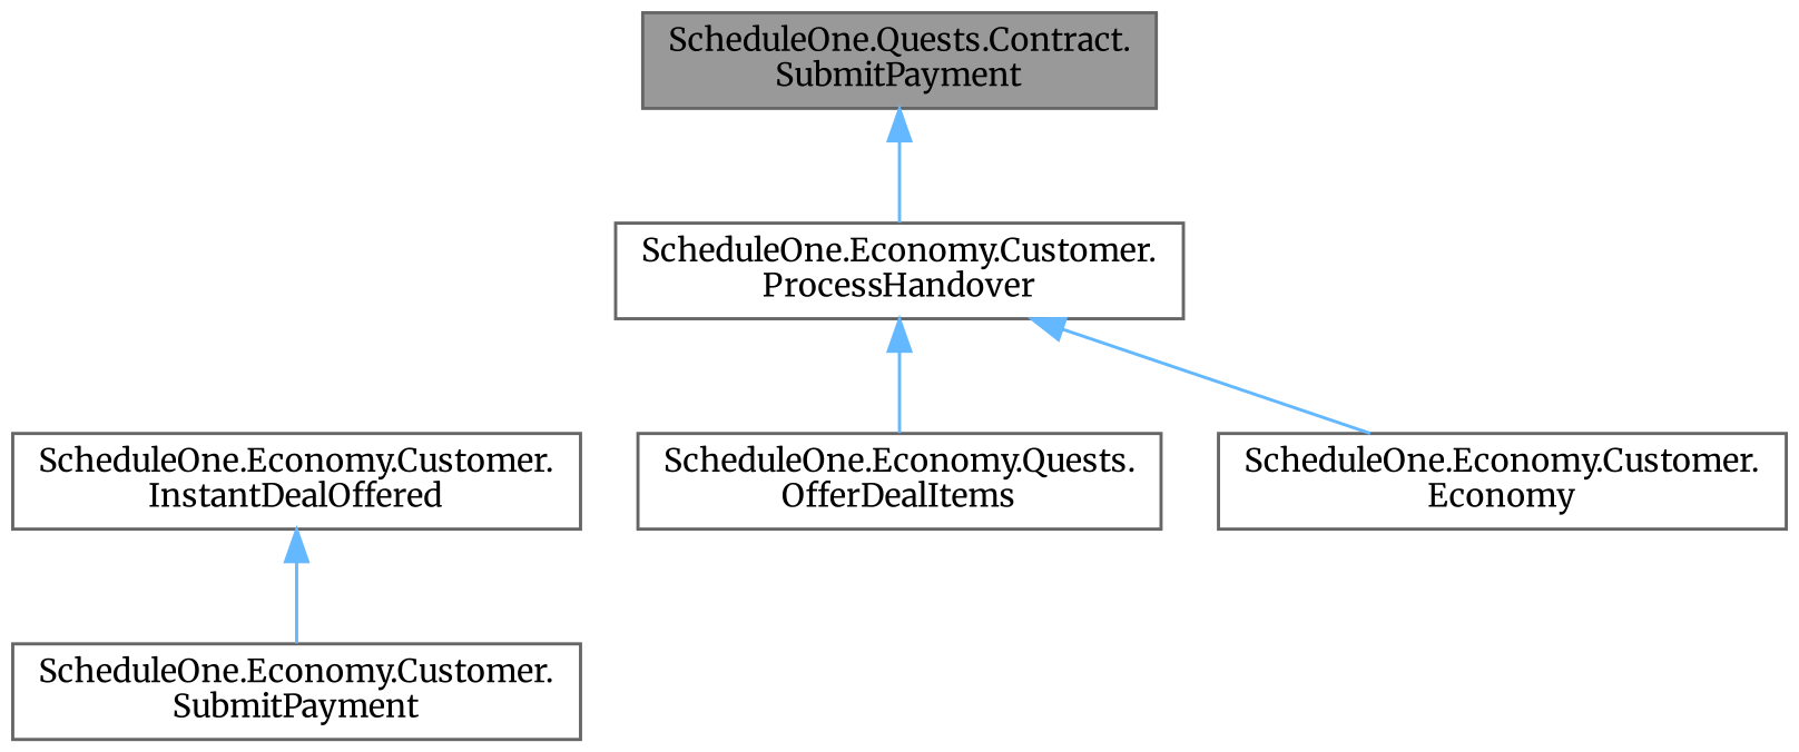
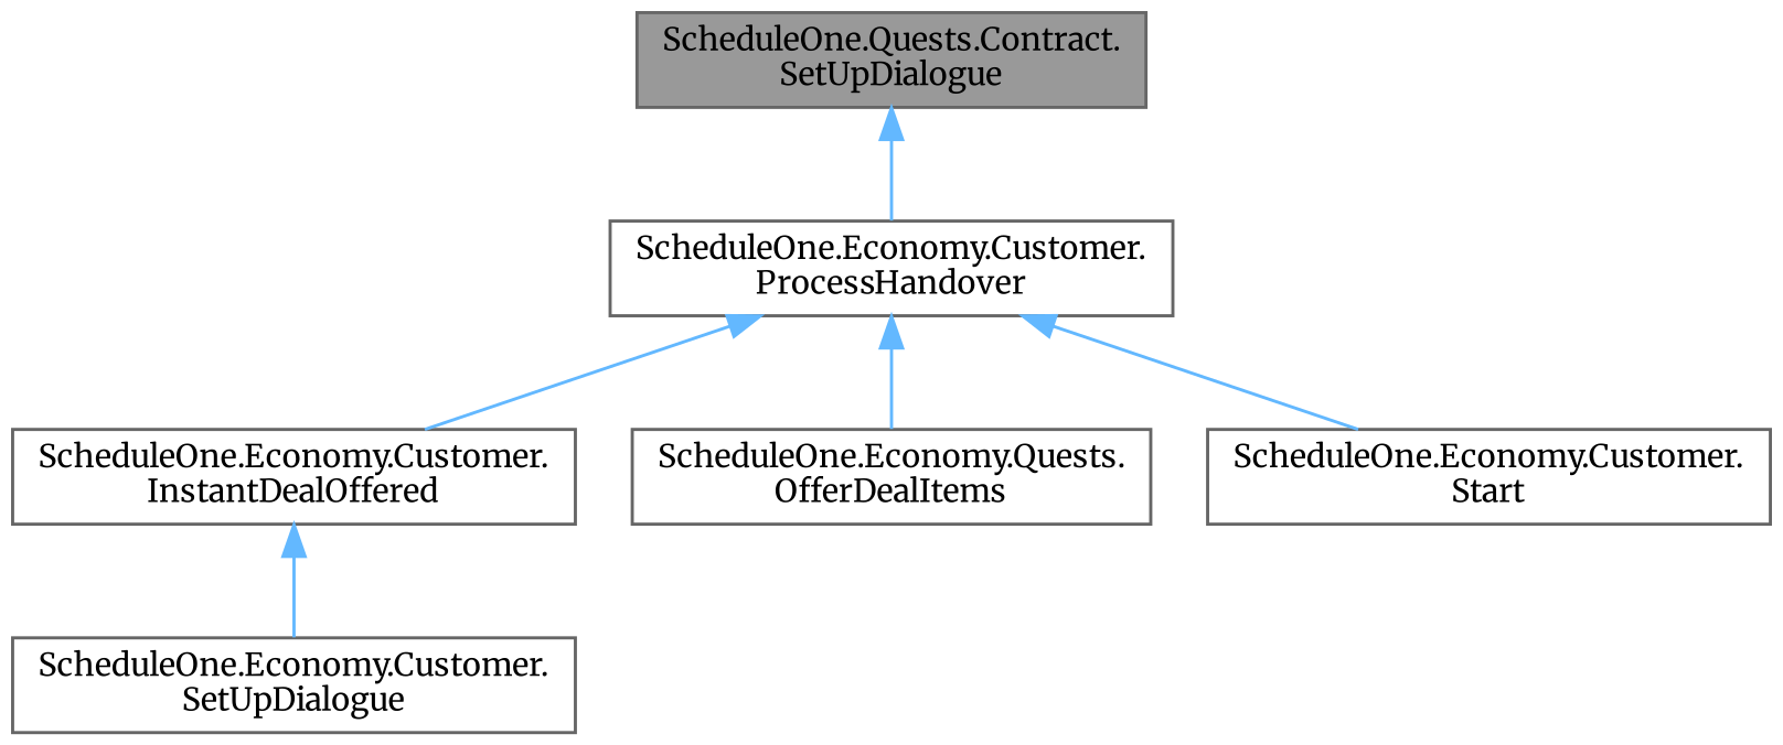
  digraph {
    fontname=Merriweather
    rankdir=TB
    node [color=grey40 fillcolor=white fontname=Merriweather fontsize=10 shape=box style=filled]
    edge [color=steelblue1 dir=back fontname=Merriweather fontsize=10 labelfontname=Helvetica labelfontsize=10 style=solid]
-   n1 [color=gray40 fillcolor=grey60 fontcolor=black height=0.2 label="ScheduleOne.Quests.Contract.\lSubmitPayment" width=0.4]
+   n1 [color=gray40 fillcolor=grey60 fontcolor=black height=0.2 label="ScheduleOne.Quests.Contract.\lSetUpDialogue" width=0.4]
    n2 [height=0.2 label="ScheduleOne.Economy.Customer.\lProcessHandover" width=0.4]
    n3 [height=0.2 label="ScheduleOne.Economy.Customer.\lInstantDealOffered" width=0.4]
    n4 [height=0.2 label="ScheduleOne.Economy.Quests.\lOfferDealItems" width=0.4]
-   n5 [height=0.2 label="ScheduleOne.Economy.Customer.\lEconomy" width=0.4]
-   n6 [height=0.2 label="ScheduleOne.Economy.Customer.\lSubmitPayment" width=0.4]
+   n5 [height=0.2 label="ScheduleOne.Economy.Customer.\lStart" width=0.4]
+   n6 [height=0.2 label="ScheduleOne.Economy.Customer.\lSetUpDialogue" width=0.4]
    n1 -> n2
+   n2 -> n3
    n2 -> n4
    n2 -> n5
    n3 -> n6
  }
